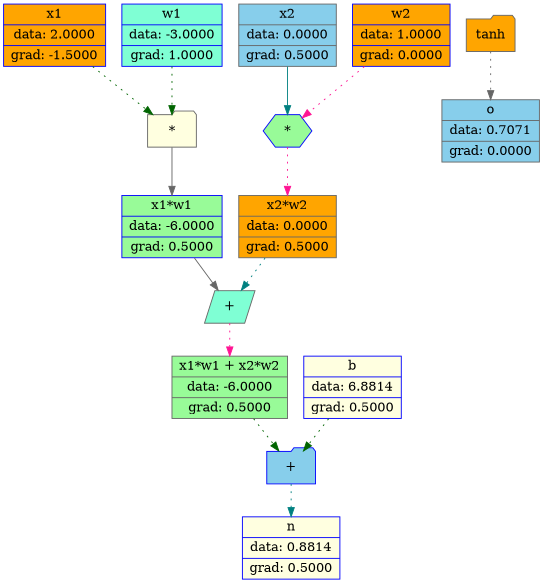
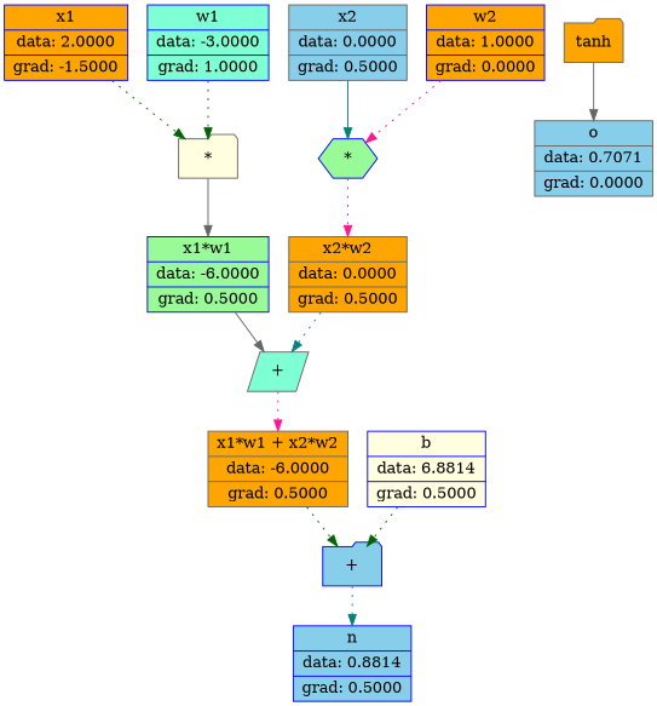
  digraph {
    rankdir=TB
    node [color=blue fillcolor=orange shape=record style=filled]
    edge [color=darkgreen style=dotted]
    n1 [label="{ x1 | data: 2.0000 | grad: -1.5000 }"]
    n2 [color=gray40 fillcolor=lightyellow label="*" shape=folder]
    n3 [fillcolor=palegreen label="{ x1*w1 | data: -6.0000 | grad: 0.5000 }"]
    n4 [color=gray40 fillcolor=skyblue label="{ x2 | data: 0.0000 | grad: 0.5000 }"]
    n5 [fillcolor=palegreen label="*" shape=hexagon]
    n6 [color=gray40 label="{ x2*w2 | data: 0.0000 | grad: 0.5000 }"]
    n7 [fillcolor=aquamarine label="{ w1 | data: -3.0000 | grad: 1.0000 }"]
    n8 [label="{ w2 | data: 1.0000 | grad: 0.0000 }"]
    n9 [fillcolor=lightyellow label="{ b | data: 6.8814 | grad: 0.5000 }"]
    n10 [fillcolor=skyblue label="+" shape=folder]
-   n11 [fillcolor=lightyellow label="{ n | data: 0.8814 | grad: 0.5000 }"]
+   n11 [fillcolor=skyblue label="{ n | data: 0.8814 | grad: 0.5000 }"]
    n12 [color=gray40 fillcolor=aquamarine label="+" shape=parallelogram]
-   n13 [color=gray40 fillcolor=palegreen label="{ x1*w1 + x2*w2 | data: -6.0000 | grad: 0.5000 }"]
+   n13 [color=gray40 label="{ x1*w1 + x2*w2 | data: -6.0000 | grad: 0.5000 }"]
    n14 [color=gray40 label=tanh shape=folder]
    n15 [color=gray40 fillcolor=skyblue label="{ o | data: 0.7071 | grad: 0.0000 }"]
    n1 -> n2
    n2 -> n3 [color=gray40 style=solid]
    n3 -> n12 [color=gray40 style=solid]
    n4 -> n5 [color=teal style=solid]
    n5 -> n6 [color=deeppink]
    n6 -> n12 [color=teal]
    n7 -> n2
    n8 -> n5 [color=deeppink]
    n9 -> n10
    n10 -> n11 [color=teal]
    n12 -> n13 [color=deeppink]
    n13 -> n10
-   n14 -> n15 [color=gray40]
+   n14 -> n15 [color=gray40 style=solid]
  }
